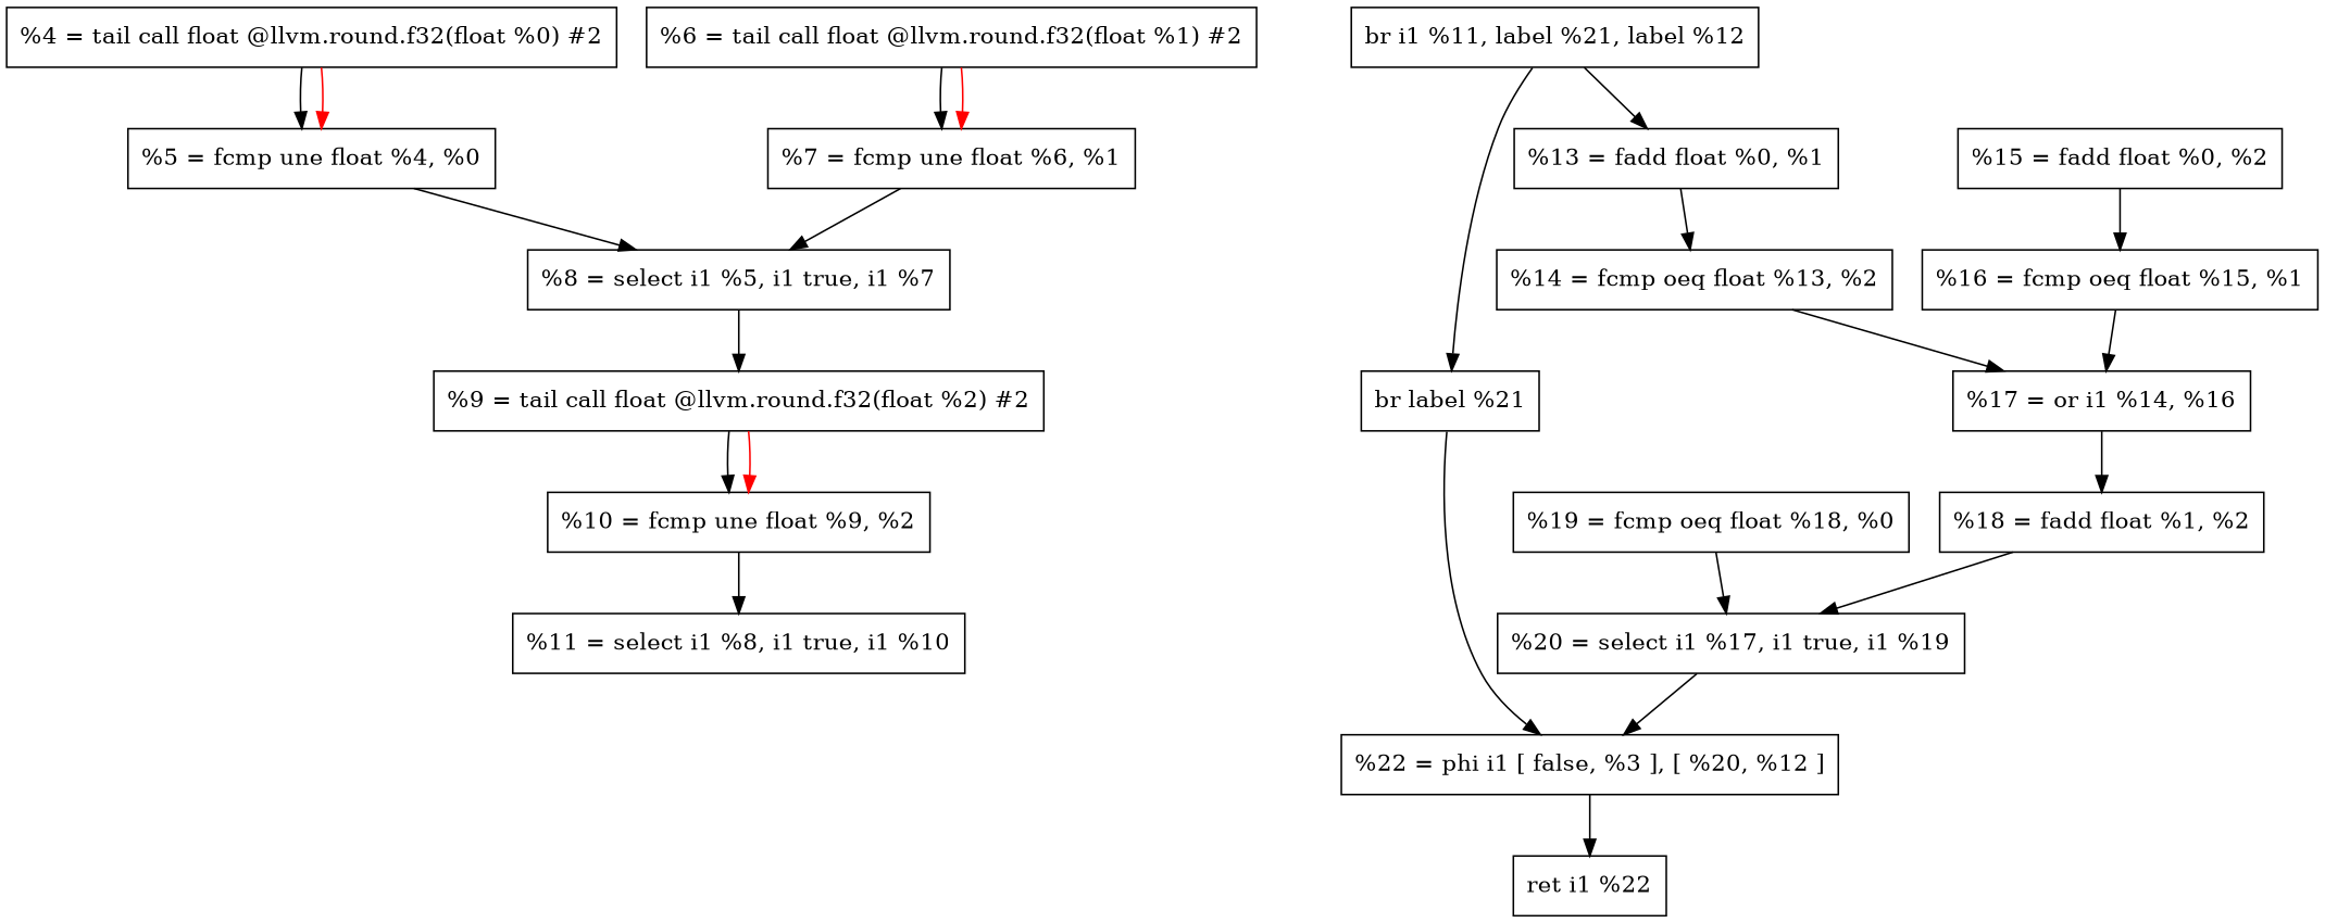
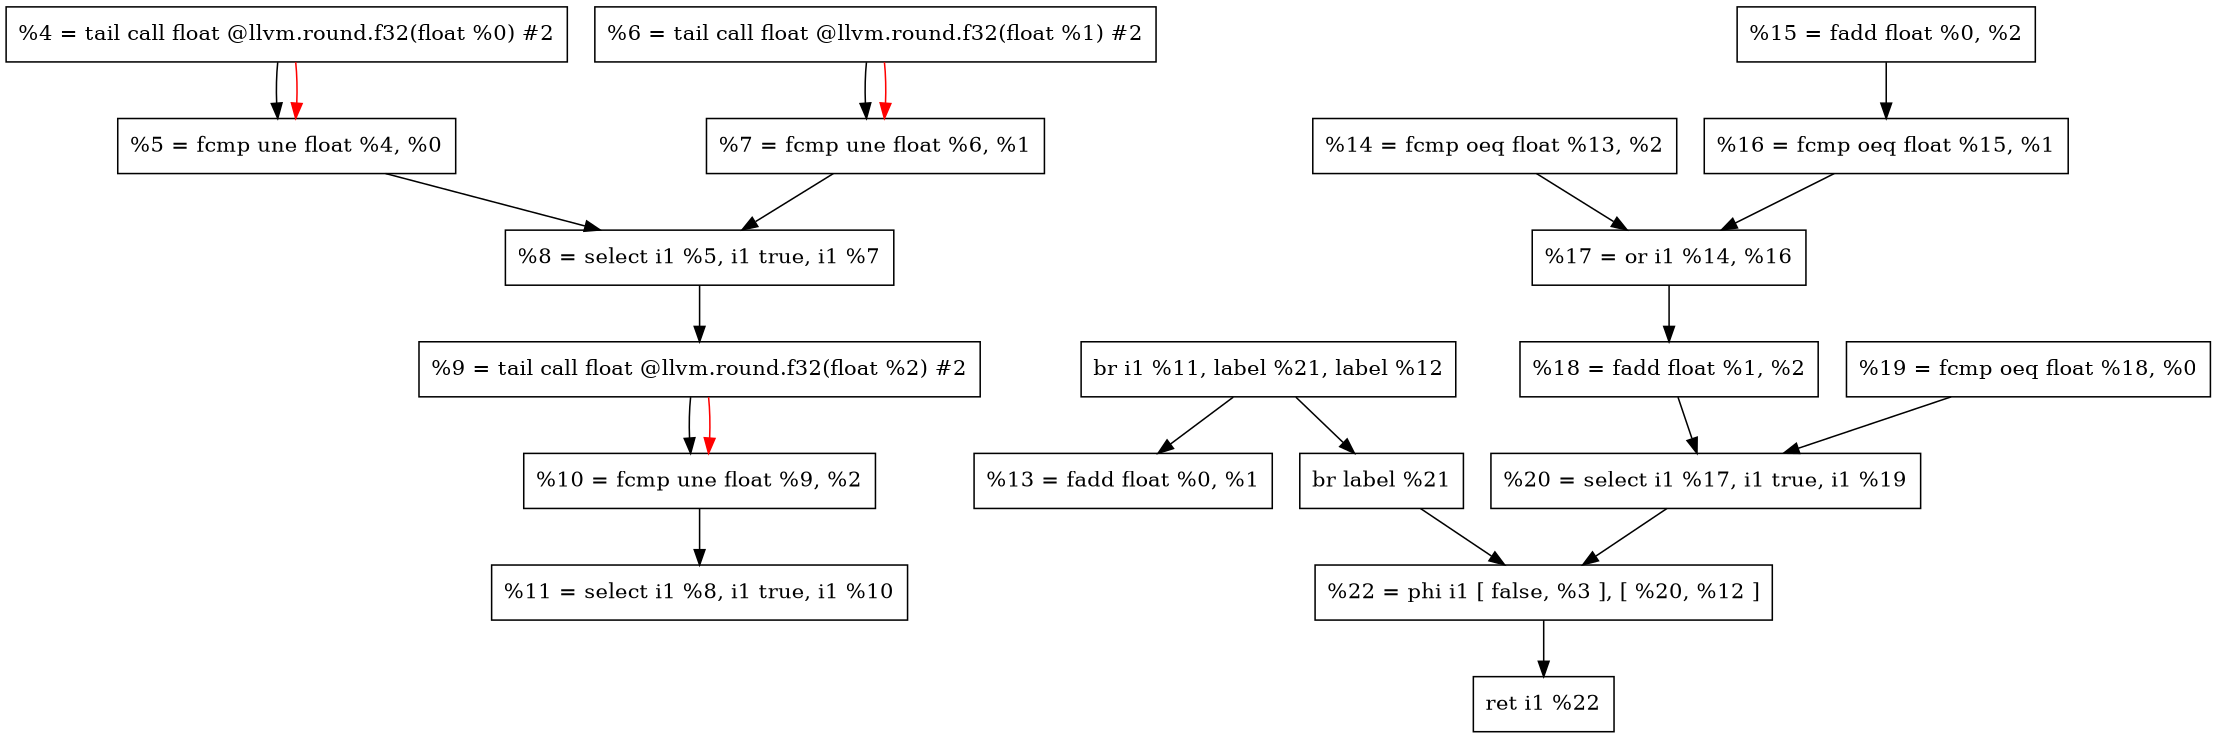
  digraph {
    node [shape=record]
    n1 [label="  %4 = tail call float @llvm.round.f32(float %0) #2"]
    n2 [label="  %5 = fcmp une float %4, %0"]
    n3 [label="  %8 = select i1 %5, i1 true, i1 %7"]
    n4 [label="  %9 = tail call float @llvm.round.f32(float %2) #2"]
    n5 [label="  %6 = tail call float @llvm.round.f32(float %1) #2"]
    n6 [label="  %7 = fcmp une float %6, %1"]
    n7 [label="  %10 = fcmp une float %9, %2"]
    n8 [label="  %11 = select i1 %8, i1 true, i1 %10"]
    n9 [label="  br i1 %11, label %21, label %12"]
    n10 [label="  %13 = fadd float %0, %1"]
    n11 [label="  br label %21"]
    n12 [label="  %14 = fcmp oeq float %13, %2"]
    n13 [label="  %22 = phi i1 [ false, %3 ], [ %20, %12 ]"]
    n14 [label="  %17 = or i1 %14, %16"]
    n15 [label="  %18 = fadd float %1, %2"]
    n16 [label="  %15 = fadd float %0, %2"]
    n17 [label="  %16 = fcmp oeq float %15, %1"]
    n18 [label="  %20 = select i1 %17, i1 true, i1 %19"]
    n19 [label="  %19 = fcmp oeq float %18, %0"]
    n20 [label="  ret i1 %22"]
    n1 -> n2
    n1 -> n2 [color=red]
    n2 -> n3
    n3 -> n4
    n4 -> n7
    n4 -> n7 [color=red]
    n5 -> n6
    n5 -> n6 [color=red]
    n6 -> n3
    n7 -> n8
    n9 -> n10
    n9 -> n11
-   n10 -> n12
    n11 -> n13
    n12 -> n14
    n13 -> n20
    n14 -> n15
    n15 -> n18
    n16 -> n17
    n17 -> n14
    n18 -> n13
    n19 -> n18
  }
